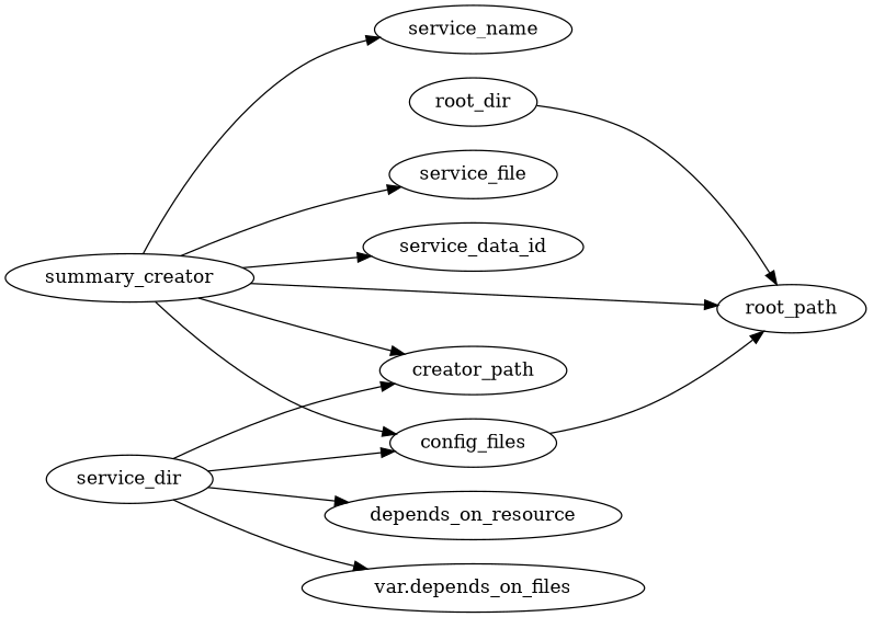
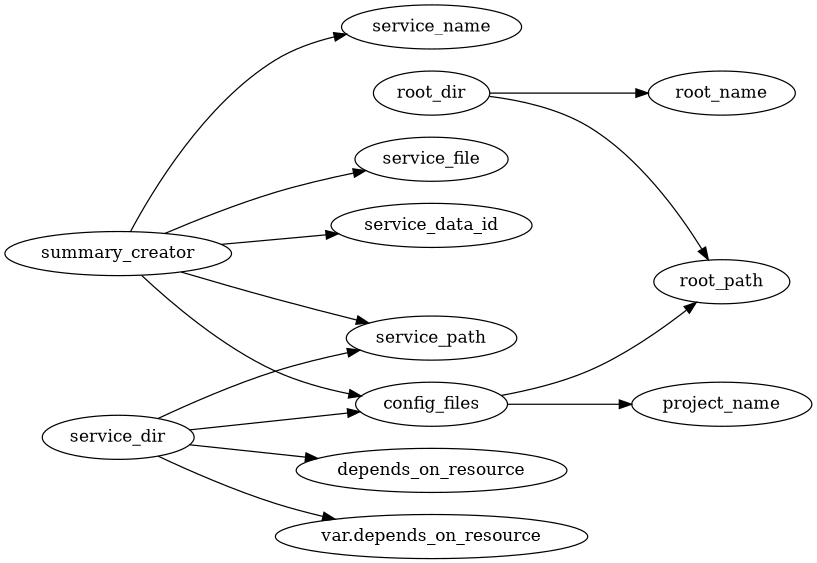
  digraph {
    rankdir=LR
    config_files
+   project_name
    root_path
    root_dir
+   root_name
    service_dir
-   "var.depends_on_resource" [label="var.depends_on_files"]
+   "var.depends_on_resource"
    depends_on_resource
-   service_path [label=creator_path]
+   service_path
    summary_creator
    service_name
    service_file
    service_data_id
+   config_files -> project_name
    config_files -> root_path
    root_dir -> root_path
+   root_dir -> root_name
    service_dir -> config_files
    service_dir -> "var.depends_on_resource"
    service_dir -> depends_on_resource
    service_dir -> service_path
    summary_creator -> config_files
-   summary_creator -> root_path
    summary_creator -> service_path
    summary_creator -> service_name
    summary_creator -> service_file
    summary_creator -> service_data_id
  }
